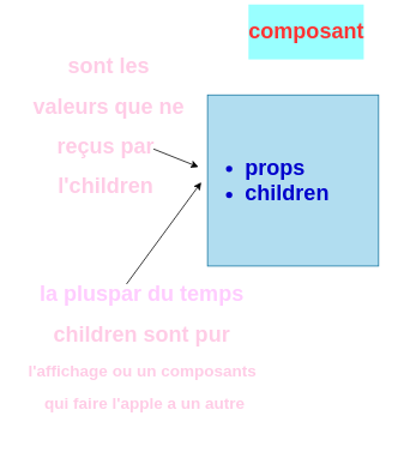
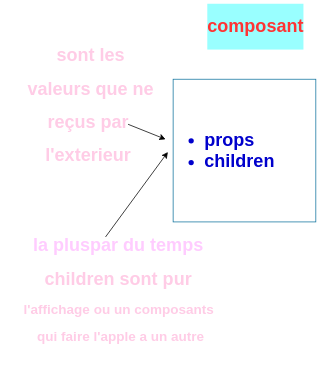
  <mxCell id="0" />
  <mxCell id="1" parent="0" />
- <mxCell id="2" value="&lt;h1&gt;&lt;ul&gt;&lt;li&gt;props&lt;/li&gt;&lt;li&gt;children&lt;/li&gt;&lt;/ul&gt;&lt;/h1&gt;" style="whiteSpace=wrap;html=1;aspect=fixed;fillColor=#b1ddf0;strokeColor=#10739e;align=left;fontColor=#0000CC;" vertex="1" parent="1"><mxGeometry x="230" y="105" width="190" height="190" as="geometry" /></mxCell>
+ <mxCell id="2" value="&lt;h1&gt;&lt;ul&gt;&lt;li&gt;props&lt;/li&gt;&lt;li&gt;children&lt;/li&gt;&lt;/ul&gt;&lt;/h1&gt;" style="whiteSpace=wrap;html=1;aspect=fixed;fillColor=#ffffff;strokeColor=#10739e;align=left;fontColor=#0000CC;" vertex="1" parent="1"><mxGeometry x="230" y="105" width="190" height="190" as="geometry" /></mxCell>
  <mxCell id="3" value="&lt;h1&gt;&lt;font&gt;composant&lt;/font&gt;&lt;/h1&gt;" style="text;strokeColor=none;align=center;fillColor=none;html=1;verticalAlign=middle;whiteSpace=wrap;rounded=0;fontColor=#FF3333;labelBackgroundColor=#99FFFF;" vertex="1" parent="1"><mxGeometry x="310" y="20" width="60" height="30" as="geometry" /></mxCell>
  <mxCell id="4" value="" style="endArrow=classic;html=1;fontColor=#FFCCE6;" edge="1" parent="1"><mxGeometry width="50" height="50" relative="1" as="geometry"><mxPoint x="170" y="165" as="sourcePoint" /><mxPoint x="220" y="185" as="targetPoint" /></mxGeometry></mxCell>
- <mxCell id="5" value="&lt;h1&gt;sont les&lt;/h1&gt;&lt;h1&gt;&amp;nbsp;valeurs que ne&amp;nbsp;&lt;/h1&gt;&lt;h1&gt;reçus par&amp;nbsp;&lt;/h1&gt;&lt;h1&gt;l'children&amp;nbsp;&lt;/h1&gt;" style="text;html=1;align=center;verticalAlign=middle;resizable=0;points=[];autosize=1;strokeColor=none;fillColor=none;fontColor=#FFCCE6;" vertex="1" parent="1"><mxGeometry x="20" y="35" width="200" height="210" as="geometry" /></mxCell>
+ <mxCell id="5" value="&lt;h1&gt;sont les&lt;/h1&gt;&lt;h1&gt;&amp;nbsp;valeurs que ne&amp;nbsp;&lt;/h1&gt;&lt;h1&gt;reçus par&amp;nbsp;&lt;/h1&gt;&lt;h1&gt;l'exterieur&amp;nbsp;&lt;/h1&gt;" style="text;html=1;align=center;verticalAlign=middle;resizable=0;points=[];autosize=1;strokeColor=none;fillColor=none;fontColor=#FFCCE6;" vertex="1" parent="1"><mxGeometry x="20" y="35" width="200" height="210" as="geometry" /></mxCell>
  <mxCell id="6" value="&lt;h1&gt;&lt;font color=&quot;#ffccff&quot;&gt;la pluspar du temps&amp;nbsp;&lt;/font&gt;&lt;/h1&gt;&lt;h1&gt;&lt;font color=&quot;#ffcce6&quot;&gt;children sont pur&amp;nbsp;&lt;/font&gt;&lt;/h1&gt;&lt;h2&gt;&lt;font color=&quot;#ffcce6&quot;&gt;l'affichage ou un composants&amp;nbsp;&lt;/font&gt;&lt;/h2&gt;&lt;h2&gt;&lt;font color=&quot;#ffcce6&quot;&gt;qui faire l'apple a un autre&lt;/font&gt;&lt;/h2&gt;" style="text;html=1;align=center;verticalAlign=middle;resizable=0;points=[];autosize=1;strokeColor=none;fillColor=none;fontColor=#FF3333;" vertex="1" parent="1"><mxGeometry x="20" y="290" width="280" height="190" as="geometry" /></mxCell>
  <mxCell id="7" value="" style="endArrow=classic;html=1;fontColor=#FFCCE6;entryX=1.015;entryY=0.795;entryDx=0;entryDy=0;entryPerimeter=0;" edge="1" parent="1" target="5"><mxGeometry width="50" height="50" relative="1" as="geometry"><mxPoint x="140" y="315" as="sourcePoint" /><mxPoint x="190" y="265" as="targetPoint" /></mxGeometry></mxCell>
